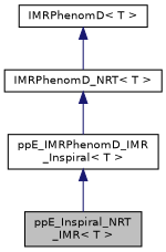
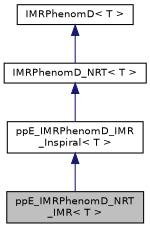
  digraph {
    node [color=black fillcolor=white fontname=Helvetica fontsize=10 shape=record style=filled]
    edge [color=midnightblue dir=back fontname=Helvetica fontsize=10 labelfontname=Helvetica labelfontsize=10 style=solid]
-   n1 [fillcolor=grey75 fontcolor=black height=0.2 label="ppE_Inspiral_NRT\l_IMR\< T \>" width=0.4]
+   n1 [fillcolor=grey75 fontcolor=black height=0.2 label="ppE_IMRPhenomD_NRT\l_IMR\< T \>" width=0.4]
    n2 [height=0.2 label="ppE_IMRPhenomD_IMR\l_Inspiral\< T \>" width=0.4]
    n3 [height=0.2 label="IMRPhenomD_NRT\< T \>" width=0.4]
    n4 [height=0.2 label="IMRPhenomD\< T \>" width=0.4]
    n2 -> n1
    n3 -> n2
    n4 -> n3
  }
